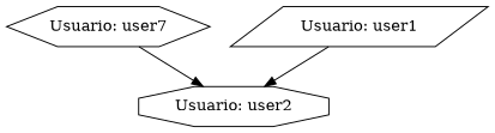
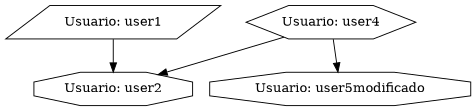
  digraph {
    Rankdir=TD
    node [shape=octagon]
-   n1 [label="Usuario: user7" shape=hexagon]
+   n1 [label="Usuario: user4" shape=hexagon]
    n2 [label="Usuario: user2"]
+   n3 [label="Usuario: user5modificado"]
    n4 [label="Usuario: user1" shape=parallelogram]
    n1 -> n2
+   n1 -> n3
    n4 -> n2
  }
